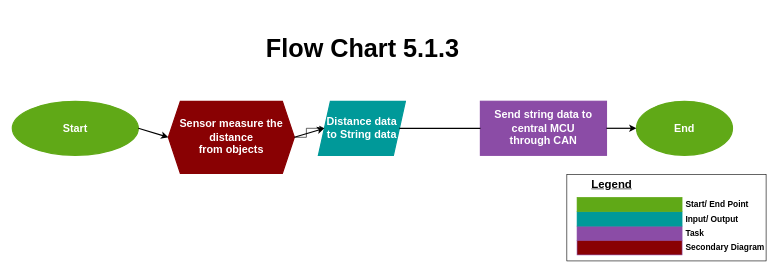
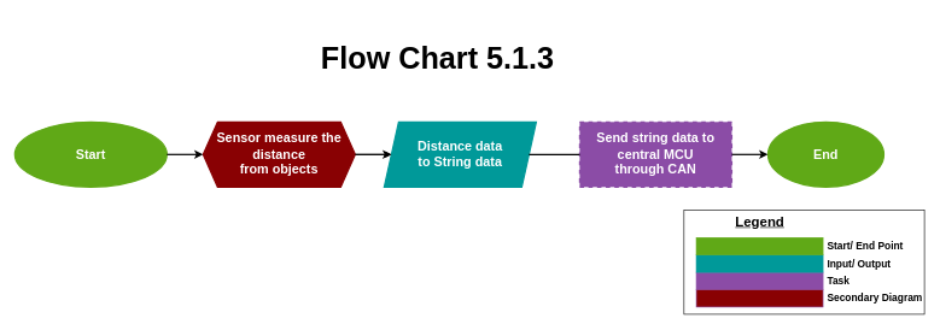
  <mxCell id="0" />
  <mxCell id="1" parent="0" />
  <mxCell id="2" value="Flow Chart 5.1.3" style="text;html=1;align=center;verticalAlign=middle;whiteSpace=wrap;rounded=0;fontSize=42;fontStyle=1" vertex="1" parent="1"><mxGeometry x="424" y="20" width="360" height="120" as="geometry" /></mxCell>
  <mxCell id="3" value="Start" style="ellipse;whiteSpace=wrap;html=1;fontStyle=1;fontSize=18;strokeWidth=2;fillColor=#60A917;strokeColor=#60A917;fontColor=#FFFFFF;" vertex="1" parent="1"><mxGeometry x="20" y="168" width="210" height="90" as="geometry" /></mxCell>
- <mxCell id="4" value="Send string data to central MCU&lt;div&gt;through CAN&lt;/div&gt;" style="rounded=0;whiteSpace=wrap;html=1;fontStyle=1;fontSize=18;strokeWidth=2;fillColor=#8B4CA6;strokeColor=#8B4CA6;fontColor=#FFFFFF;" vertex="1" parent="1"><mxGeometry x="800" y="168" width="210" height="90" as="geometry" /></mxCell>
+ <mxCell id="4" value="Send string data to central MCU&lt;div&gt;through CAN&lt;/div&gt;" style="rounded=0;whiteSpace=wrap;html=1;fontStyle=1;fontSize=18;strokeWidth=2;fillColor=#8B4CA6;strokeColor=#8B4CA6;fontColor=#FFFFFF;dashed=1;" vertex="1" parent="1"><mxGeometry x="800" y="168" width="210" height="90" as="geometry" /></mxCell>
  <mxCell id="5" value="End" style="ellipse;whiteSpace=wrap;html=1;fontStyle=1;fontSize=18;strokeWidth=2;fillColor=#60A917;strokeColor=#60A917;fontColor=#FFFFFF;" vertex="1" parent="1"><mxGeometry x="1060" y="168" width="160" height="90" as="geometry" /></mxCell>
- <mxCell id="6" value="Distance data&lt;div style=&quot;font-size: 18px;&quot;&gt;to String data&lt;/div&gt;" style="shape=parallelogram;perimeter=parallelogramPerimeter;whiteSpace=wrap;html=1;fixedSize=1;strokeWidth=2;fontStyle=1;fontSize=18;fillColor=#009999;strokeColor=#009999;fontColor=#FFFFFF;" vertex="1" parent="1"><mxGeometry x="530" y="168" width="145" height="90" as="geometry" /></mxCell>
+ <mxCell id="6" value="Distance data&lt;div style=&quot;font-size: 18px;&quot;&gt;to String data&lt;/div&gt;" style="shape=parallelogram;perimeter=parallelogramPerimeter;whiteSpace=wrap;html=1;fixedSize=1;strokeWidth=2;fontStyle=1;fontSize=18;fillColor=#009999;strokeColor=#009999;fontColor=#FFFFFF;" vertex="1" parent="1"><mxGeometry x="530" y="168" width="210" height="90" as="geometry" /></mxCell>
  <mxCell id="7" value="" style="edgeStyle=orthogonalEdgeStyle;rounded=0;orthogonalLoop=1;jettySize=auto;html=1;" edge="1" parent="1" source="8" target="6"><mxGeometry relative="1" as="geometry" /></mxCell>
- <mxCell id="8" value="&lt;span style=&quot;font-size: 18px; font-weight: 700;&quot;&gt;Sensor measure the distance&lt;/span&gt;&lt;div style=&quot;font-size: 18px; font-weight: 700;&quot;&gt;from objects&lt;/div&gt;" style="shape=hexagon;perimeter=hexagonPerimeter2;whiteSpace=wrap;html=1;fixedSize=1;strokeWidth=2;fillColor=#890103;fontColor=#FFFFFF;strokeColor=#890103;" vertex="1" parent="1"><mxGeometry x="280" y="168" width="210" height="120" as="geometry" /></mxCell>
+ <mxCell id="8" value="&lt;span style=&quot;font-size: 18px; font-weight: 700;&quot;&gt;Sensor measure the distance&lt;/span&gt;&lt;div style=&quot;font-size: 18px; font-weight: 700;&quot;&gt;from objects&lt;/div&gt;" style="shape=hexagon;perimeter=hexagonPerimeter2;whiteSpace=wrap;html=1;fixedSize=1;strokeWidth=2;fillColor=#890103;fontColor=#FFFFFF;strokeColor=#890103;" vertex="1" parent="1"><mxGeometry x="280" y="168" width="210" height="90" as="geometry" /></mxCell>
  <mxCell id="9" value="" style="endArrow=none;html=1;rounded=0;entryX=0;entryY=0.5;entryDx=0;entryDy=0;exitX=1;exitY=0.5;exitDx=0;exitDy=0;strokeWidth=2;" edge="1" parent="1" source="6" target="4"><mxGeometry width="50" height="50" relative="1" as="geometry"><mxPoint x="724" y="317" as="sourcePoint" /><mxPoint x="774" y="267" as="targetPoint" /></mxGeometry></mxCell>
  <mxCell id="10" value="" style="endArrow=classic;html=1;rounded=0;entryX=0;entryY=0.5;entryDx=0;entryDy=0;exitX=1;exitY=0.5;exitDx=0;exitDy=0;strokeWidth=2;" edge="1" parent="1" source="3" target="8"><mxGeometry width="50" height="50" relative="1" as="geometry"><mxPoint x="234" y="299" as="sourcePoint" /><mxPoint x="251" y="241" as="targetPoint" /></mxGeometry></mxCell>
  <mxCell id="11" value="" style="endArrow=classic;html=1;rounded=0;entryX=0;entryY=0.5;entryDx=0;entryDy=0;exitX=1;exitY=0.5;exitDx=0;exitDy=0;strokeWidth=2;" edge="1" parent="1" source="8" target="6"><mxGeometry width="50" height="50" relative="1" as="geometry"><mxPoint x="467" y="308" as="sourcePoint" /><mxPoint x="517" y="258" as="targetPoint" /></mxGeometry></mxCell>
  <mxCell id="12" value="" style="endArrow=classic;html=1;rounded=0;entryX=0;entryY=0.5;entryDx=0;entryDy=0;exitX=1;exitY=0.5;exitDx=0;exitDy=0;strokeWidth=2;" edge="1" parent="1" source="4" target="5"><mxGeometry width="50" height="50" relative="1" as="geometry"><mxPoint x="820" y="334" as="sourcePoint" /><mxPoint x="870" y="284" as="targetPoint" /></mxGeometry></mxCell>
  <mxCell id="13" value="" style="group" vertex="1" connectable="0" parent="1"><mxGeometry x="944" y="290" width="332" height="144" as="geometry" /></mxCell>
  <mxCell id="14" value="" style="rounded=0;whiteSpace=wrap;html=1;" vertex="1" parent="13"><mxGeometry width="332" height="144" as="geometry" /></mxCell>
  <mxCell id="15" value="" style="rounded=0;whiteSpace=wrap;html=1;fillColor=#8B4CA6;strokeColor=#8B4CA6;" vertex="1" parent="13"><mxGeometry x="17" y="86" width="175" height="24" as="geometry" /></mxCell>
  <mxCell id="16" value="" style="rounded=0;whiteSpace=wrap;html=1;fillColor=#009999;strokeColor=#009999;" vertex="1" parent="13"><mxGeometry x="17" y="62" width="175" height="24" as="geometry" /></mxCell>
  <mxCell id="17" value="" style="rounded=0;whiteSpace=wrap;html=1;fillColor=#60A917;strokeColor=#60A917;" vertex="1" parent="13"><mxGeometry x="17" y="38" width="175" height="24" as="geometry" /></mxCell>
- <mxCell id="18" value="Legend" style="text;html=1;align=center;verticalAlign=middle;whiteSpace=wrap;rounded=0;fontStyle=5;fontSize=19;" vertex="1" parent="13"><mxGeometry x="44.5" y="2" width="60" height="30" as="geometry" /></mxCell>
+ <mxCell id="18" value="Legend" style="text;html=1;align=center;verticalAlign=middle;whiteSpace=wrap;rounded=0;fontStyle=5;fontSize=19;" vertex="1" parent="13"><mxGeometry x="74.5" y="2" width="60" height="30" as="geometry" /></mxCell>
  <mxCell id="19" value="Start/ End Point" style="text;html=1;align=left;verticalAlign=middle;whiteSpace=wrap;rounded=0;fontStyle=1;fontSize=14;" vertex="1" parent="13"><mxGeometry x="196" y="35" width="109" height="30" as="geometry" /></mxCell>
  <mxCell id="20" value="Input/ Output" style="text;html=1;align=left;verticalAlign=middle;whiteSpace=wrap;rounded=0;fontStyle=1;fontSize=14;" vertex="1" parent="13"><mxGeometry x="196" y="59" width="94" height="30" as="geometry" /></mxCell>
  <mxCell id="21" value="Task" style="text;html=1;align=left;verticalAlign=middle;whiteSpace=wrap;rounded=0;fontStyle=1;fontSize=14;" vertex="1" parent="13"><mxGeometry x="196" y="83" width="81" height="30" as="geometry" /></mxCell>
  <mxCell id="22" value="" style="rounded=0;whiteSpace=wrap;html=1;fillColor=#890103;strokeColor=#8B4CA6;" vertex="1" parent="13"><mxGeometry x="17" y="110" width="175" height="24" as="geometry" /></mxCell>
  <mxCell id="23" value="Secondary Diagram" style="text;html=1;align=left;verticalAlign=middle;whiteSpace=wrap;rounded=0;fontStyle=1;fontSize=14;" vertex="1" parent="13"><mxGeometry x="196" y="107" width="136" height="30" as="geometry" /></mxCell>
